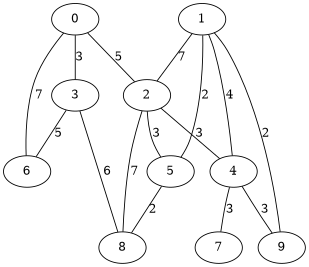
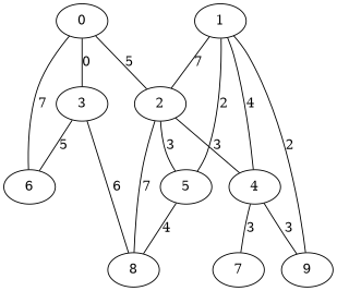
  graph {
    node [habit=9 x=4 y=3]
    edge [weight=3]
    0 [habit=6 y=9]
    2 [x=5 y=6]
    3 [habit=10 x=2 y=7]
    6 [habit=4 x=1 y=10]
    4 [habit=2 x=8 y=5]
    5 [habit=1]
    8 [base=2 habit=1 x=2]
    1 [x=7]
    9 [habit=5 x=9 y=1]
    7 [base=1 habit=5 x=10 y=4]
    0 -- 2 [label=5 weight=5]
-   0 -- 3 [label=3]
+   0 -- 3 [label=0]
    0 -- 6 [label=7 weight=7]
    2 -- 4 [label=3 weight=6]
    2 -- 5 [label=3]
    2 -- 8 [label=7 weight=7]
    3 -- 6 [label=5 weight=5]
    3 -- 8 [label=6 weight=6]
    4 -- 9 [label=3]
    4 -- 7 [label=3]
-   5 -- 8 [label=2 weight=2]
+   5 -- 8 [label=4 weight=2]
    1 -- 2 [label=7 weight=7]
    1 -- 4 [label=4 weight=4]
    1 -- 5 [label=2 weight=6]
    1 -- 9 [label=2 weight=2]
  }
